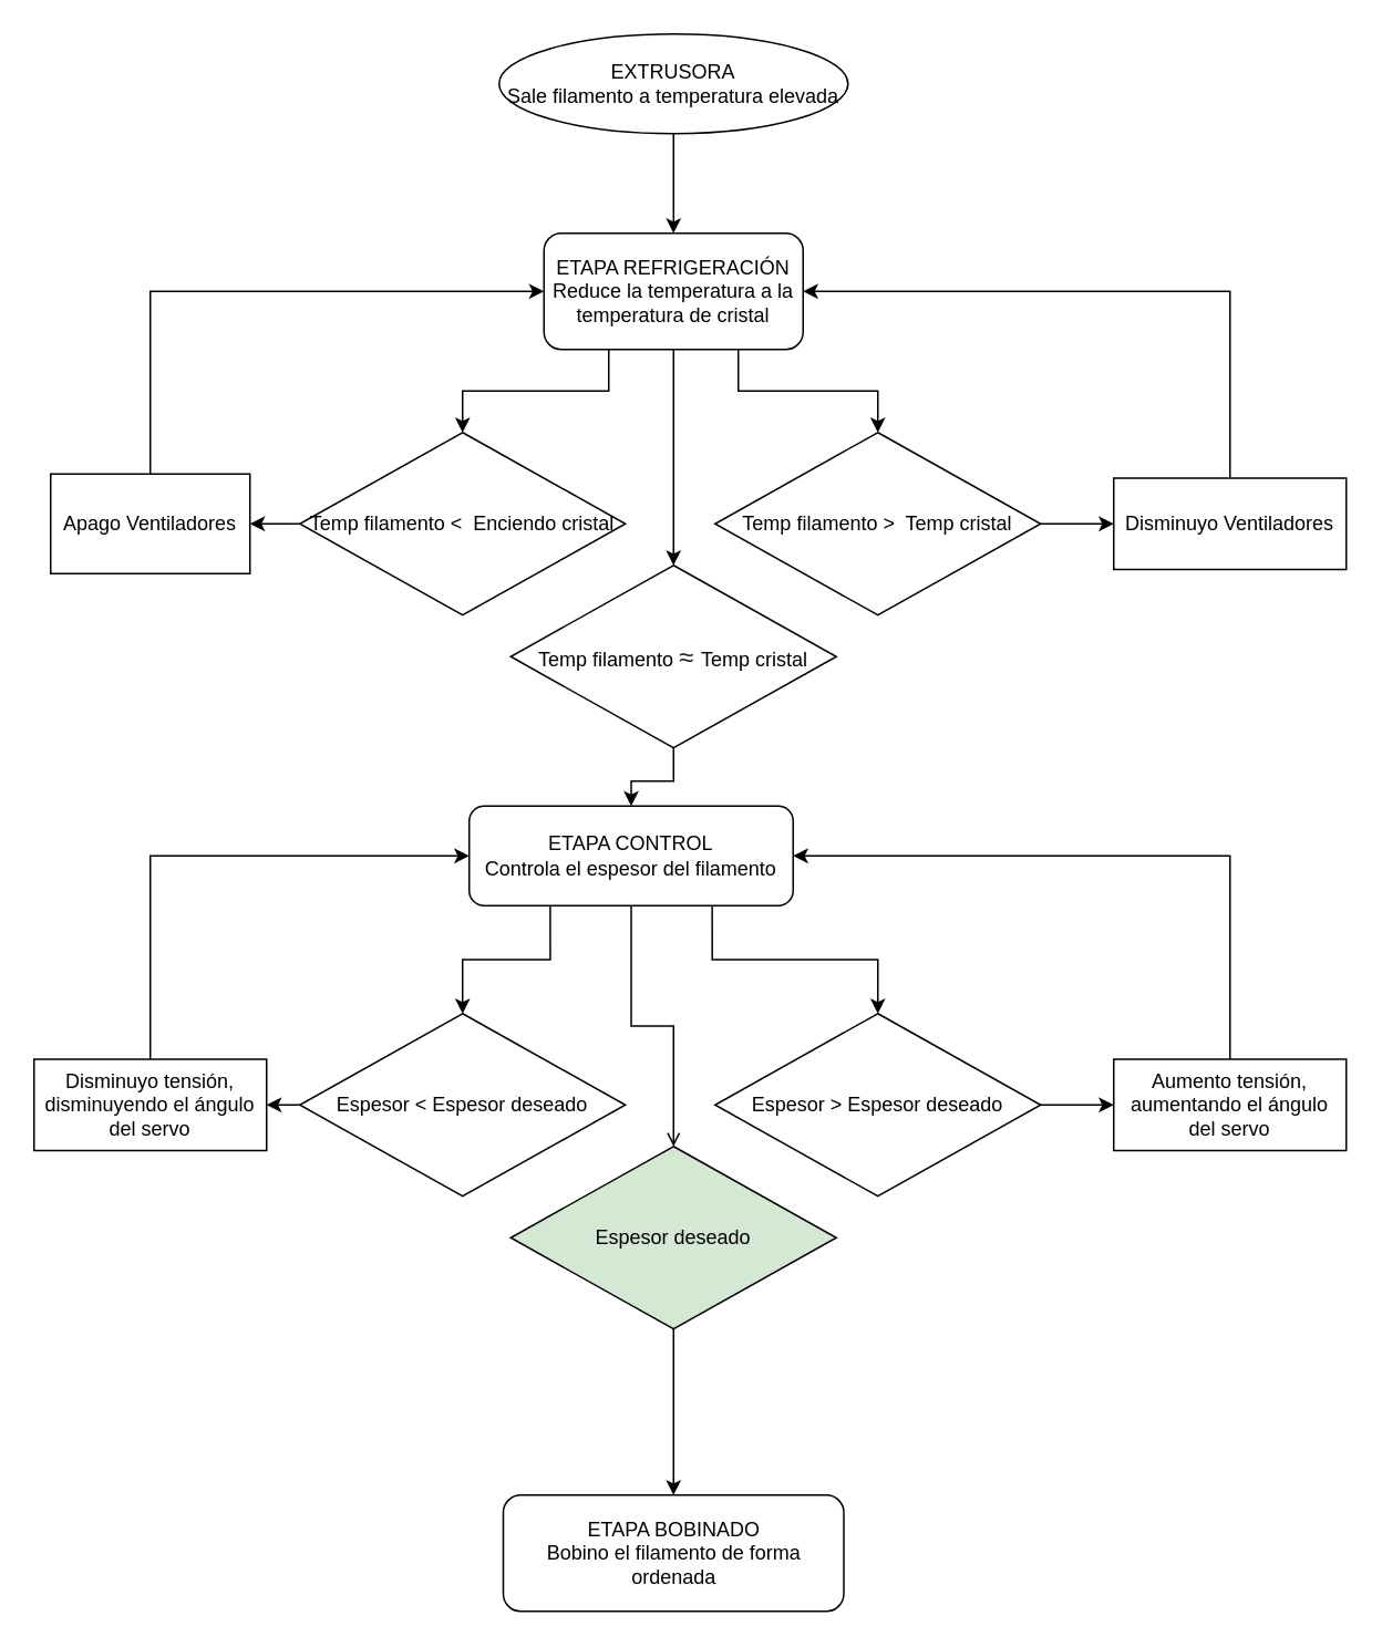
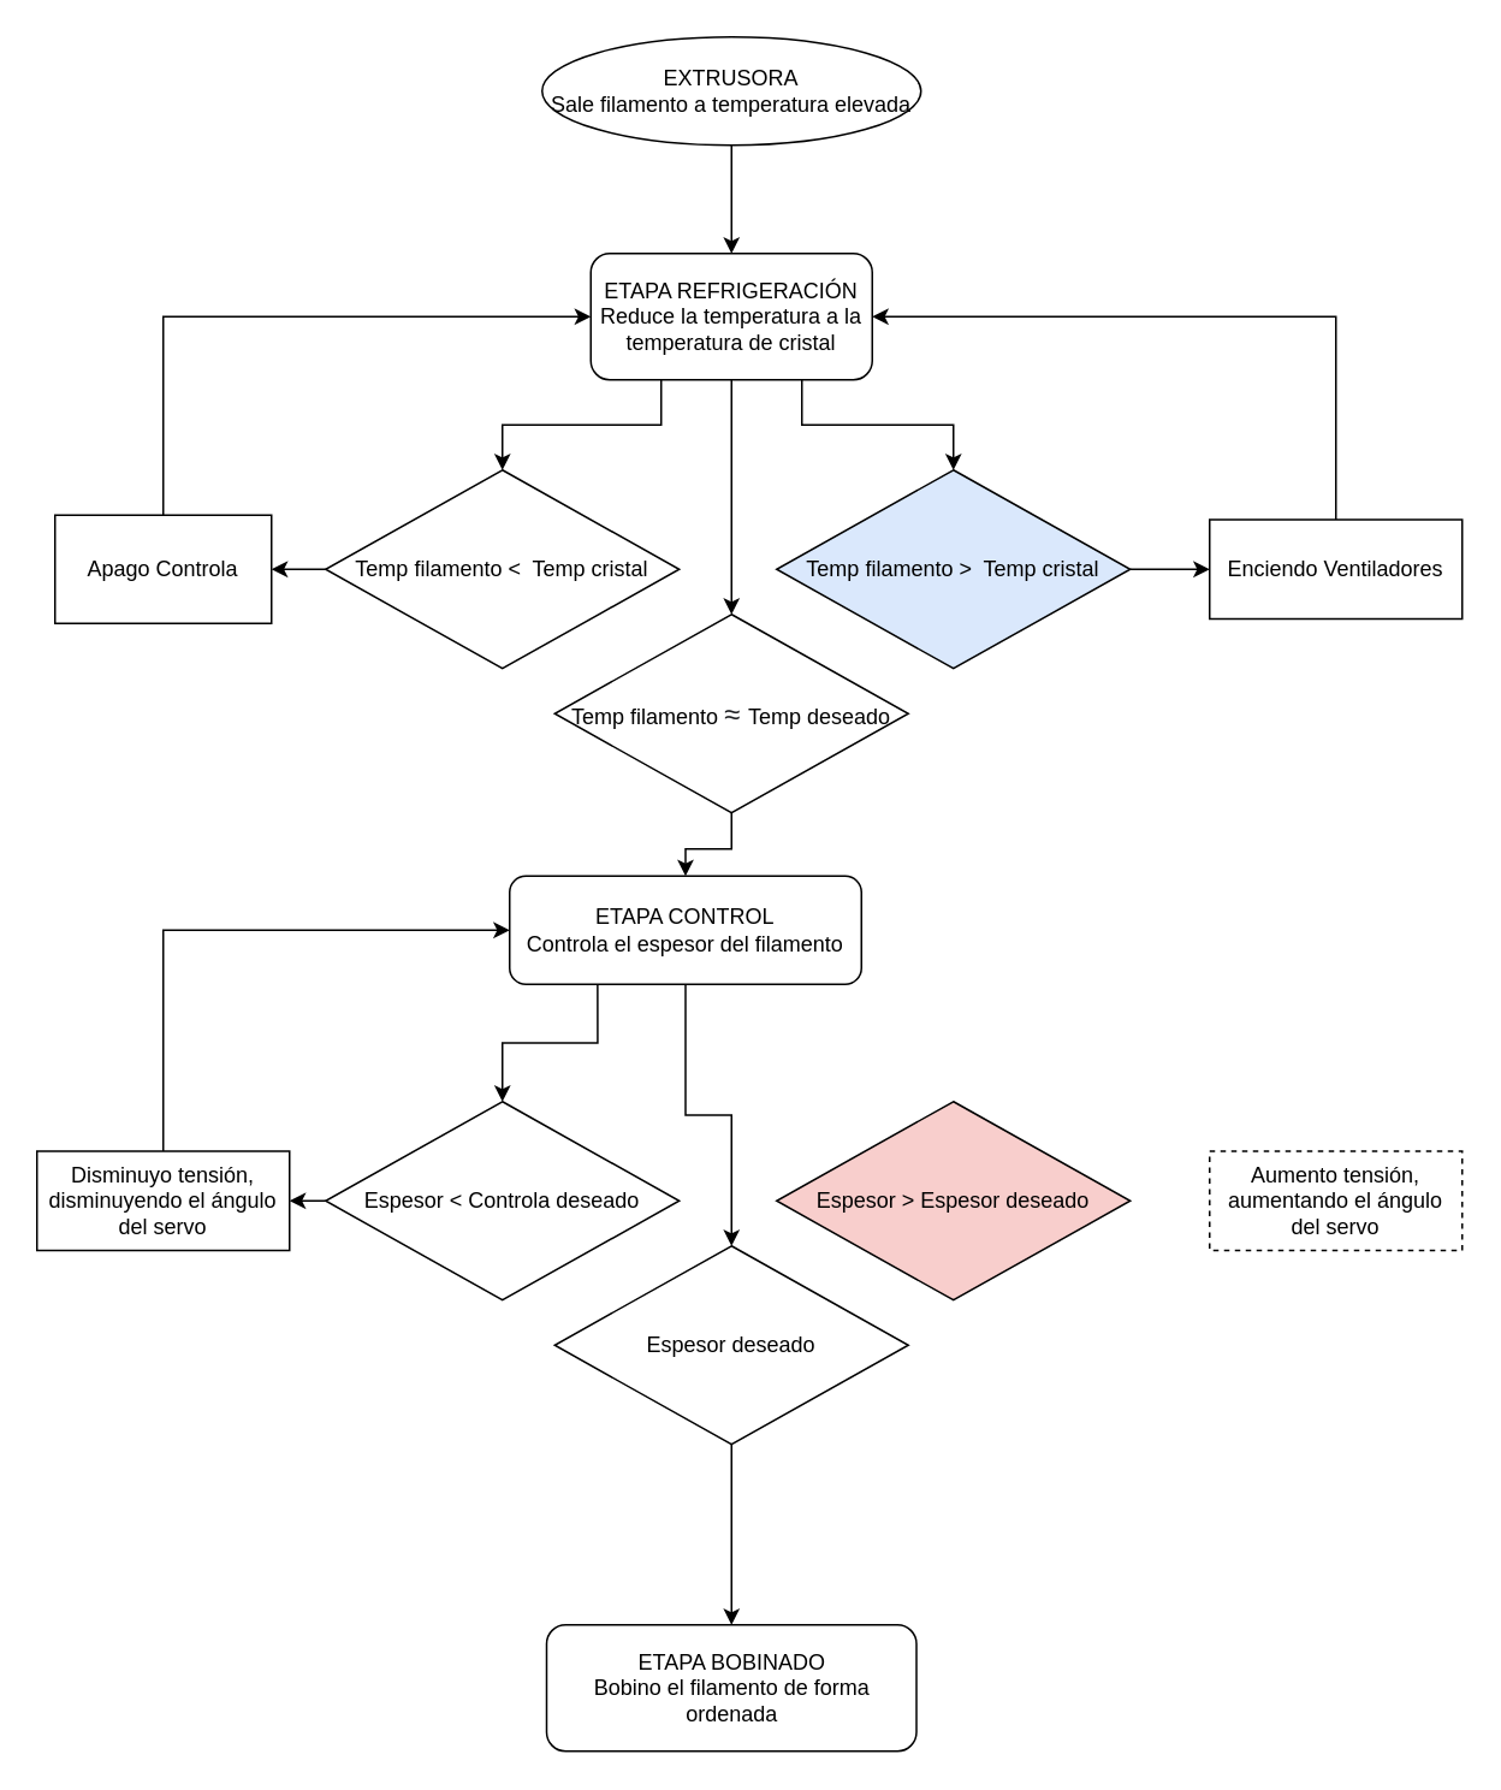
  <mxCell id="0" />
  <mxCell id="1" parent="0" />
  <mxCell id="2" style="edgeStyle=orthogonalEdgeStyle;rounded=0;orthogonalLoop=1;jettySize=auto;html=1;exitX=0.5;exitY=1;exitDx=0;exitDy=0;" edge="1" parent="1" source="3" target="7"><mxGeometry relative="1" as="geometry" /></mxCell>
  <mxCell id="3" value="EXTRUSORA&lt;br&gt;Sale filamento a temperatura elevada" style="ellipse;whiteSpace=wrap;html=1;" vertex="1" parent="1"><mxGeometry x="300" y="20" width="210" height="60" as="geometry" /></mxCell>
  <mxCell id="4" style="edgeStyle=orthogonalEdgeStyle;rounded=0;orthogonalLoop=1;jettySize=auto;html=1;exitX=0.5;exitY=1;exitDx=0;exitDy=0;entryX=0.5;entryY=0;entryDx=0;entryDy=0;" edge="1" parent="1" source="7" target="13"><mxGeometry relative="1" as="geometry" /></mxCell>
  <mxCell id="5" style="edgeStyle=orthogonalEdgeStyle;rounded=0;orthogonalLoop=1;jettySize=auto;html=1;exitX=0.25;exitY=1;exitDx=0;exitDy=0;" edge="1" parent="1" source="7" target="11"><mxGeometry relative="1" as="geometry" /></mxCell>
  <mxCell id="6" style="edgeStyle=orthogonalEdgeStyle;rounded=0;orthogonalLoop=1;jettySize=auto;html=1;exitX=0.75;exitY=1;exitDx=0;exitDy=0;entryX=0.5;entryY=0;entryDx=0;entryDy=0;" edge="1" parent="1" source="7" target="9"><mxGeometry relative="1" as="geometry" /></mxCell>
  <mxCell id="7" value="ETAPA REFRIGERACIÓN&lt;br&gt;Reduce la temperatura a la temperatura de cristal" style="rounded=1;whiteSpace=wrap;html=1;" vertex="1" parent="1"><mxGeometry x="327" y="140" width="156" height="70" as="geometry" /></mxCell>
  <mxCell id="8" style="edgeStyle=orthogonalEdgeStyle;rounded=0;orthogonalLoop=1;jettySize=auto;html=1;exitX=1;exitY=0.5;exitDx=0;exitDy=0;entryX=0;entryY=0.5;entryDx=0;entryDy=0;" edge="1" parent="1" source="9" target="19"><mxGeometry relative="1" as="geometry" /></mxCell>
- <mxCell id="9" value="Temp filamento &amp;gt;&amp;nbsp; Temp cristal" style="rhombus;whiteSpace=wrap;html=1;" vertex="1" parent="1"><mxGeometry x="430" y="260" width="196" height="110" as="geometry" /></mxCell>
+ <mxCell id="9" value="Temp filamento &amp;gt;&amp;nbsp; Temp cristal" style="rhombus;whiteSpace=wrap;html=1;fillColor=#dae8fc;" vertex="1" parent="1"><mxGeometry x="430" y="260" width="196" height="110" as="geometry" /></mxCell>
  <mxCell id="10" style="edgeStyle=orthogonalEdgeStyle;rounded=0;orthogonalLoop=1;jettySize=auto;html=1;exitX=0;exitY=0.5;exitDx=0;exitDy=0;" edge="1" parent="1" source="11" target="21"><mxGeometry relative="1" as="geometry" /></mxCell>
- <mxCell id="11" value="Temp filamento &amp;lt;&amp;nbsp; Enciendo cristal" style="rhombus;whiteSpace=wrap;html=1;" vertex="1" parent="1"><mxGeometry x="180" y="260" width="196" height="110" as="geometry" /></mxCell>
+ <mxCell id="11" value="Temp filamento &amp;lt;&amp;nbsp; Temp cristal" style="rhombus;whiteSpace=wrap;html=1;" vertex="1" parent="1"><mxGeometry x="180" y="260" width="196" height="110" as="geometry" /></mxCell>
  <mxCell id="12" style="edgeStyle=orthogonalEdgeStyle;rounded=0;orthogonalLoop=1;jettySize=auto;html=1;exitX=0.5;exitY=1;exitDx=0;exitDy=0;entryX=0.5;entryY=0;entryDx=0;entryDy=0;" edge="1" parent="1" source="13" target="17"><mxGeometry relative="1" as="geometry" /></mxCell>
- <mxCell id="13" value="Temp filamento&amp;nbsp;&lt;span style=&quot;color: rgb(32, 33, 36); font-family: arial, sans-serif; font-size: 16px; text-align: left; background-color: rgb(255, 255, 255);&quot;&gt;≈&amp;nbsp;&lt;/span&gt;Temp cristal" style="rhombus;whiteSpace=wrap;html=1;" vertex="1" parent="1"><mxGeometry x="307" y="340" width="196" height="110" as="geometry" /></mxCell>
- <mxCell id="14" style="edgeStyle=orthogonalEdgeStyle;rounded=0;orthogonalLoop=1;jettySize=auto;html=1;exitX=0.5;exitY=1;exitDx=0;exitDy=0;endArrow=open;" edge="1" parent="1" source="17" target="23"><mxGeometry relative="1" as="geometry" /></mxCell>
+ <mxCell id="13" value="Temp filamento&amp;nbsp;&lt;span style=&quot;color: rgb(32, 33, 36); font-family: arial, sans-serif; font-size: 16px; text-align: left; background-color: rgb(255, 255, 255);&quot;&gt;≈&amp;nbsp;&lt;/span&gt;Temp deseado" style="rhombus;whiteSpace=wrap;html=1;" vertex="1" parent="1"><mxGeometry x="307" y="340" width="196" height="110" as="geometry" /></mxCell>
+ <mxCell id="14" style="edgeStyle=orthogonalEdgeStyle;rounded=0;orthogonalLoop=1;jettySize=auto;html=1;exitX=0.5;exitY=1;exitDx=0;exitDy=0;" edge="1" parent="1" source="17" target="23"><mxGeometry relative="1" as="geometry" /></mxCell>
  <mxCell id="15" style="edgeStyle=orthogonalEdgeStyle;rounded=0;orthogonalLoop=1;jettySize=auto;html=1;exitX=0.25;exitY=1;exitDx=0;exitDy=0;entryX=0.5;entryY=0;entryDx=0;entryDy=0;" edge="1" parent="1" source="17" target="27"><mxGeometry relative="1" as="geometry" /></mxCell>
- <mxCell id="16" style="edgeStyle=orthogonalEdgeStyle;rounded=0;orthogonalLoop=1;jettySize=auto;html=1;exitX=0.75;exitY=1;exitDx=0;exitDy=0;entryX=0.5;entryY=0;entryDx=0;entryDy=0;" edge="1" parent="1" source="17" target="25"><mxGeometry relative="1" as="geometry" /></mxCell>
  <mxCell id="17" value="ETAPA CONTROL&lt;br&gt;Controla el espesor del filamento" style="rounded=1;whiteSpace=wrap;html=1;" vertex="1" parent="1"><mxGeometry x="282" y="485" width="195" height="60" as="geometry" /></mxCell>
  <mxCell id="18" style="edgeStyle=orthogonalEdgeStyle;rounded=0;orthogonalLoop=1;jettySize=auto;html=1;exitX=0.5;exitY=0;exitDx=0;exitDy=0;entryX=1;entryY=0.5;entryDx=0;entryDy=0;" edge="1" parent="1" source="19" target="7"><mxGeometry relative="1" as="geometry" /></mxCell>
- <mxCell id="19" value="Disminuyo Ventiladores" style="rounded=0;whiteSpace=wrap;html=1;" vertex="1" parent="1"><mxGeometry x="670" y="287.5" width="140" height="55" as="geometry" /></mxCell>
+ <mxCell id="19" value="Enciendo Ventiladores" style="rounded=0;whiteSpace=wrap;html=1;" vertex="1" parent="1"><mxGeometry x="670" y="287.5" width="140" height="55" as="geometry" /></mxCell>
  <mxCell id="20" style="edgeStyle=orthogonalEdgeStyle;rounded=0;orthogonalLoop=1;jettySize=auto;html=1;exitX=0.5;exitY=0;exitDx=0;exitDy=0;entryX=0;entryY=0.5;entryDx=0;entryDy=0;" edge="1" parent="1" source="21" target="7"><mxGeometry relative="1" as="geometry" /></mxCell>
- <mxCell id="21" value="Apago Ventiladores" style="rounded=0;whiteSpace=wrap;html=1;" vertex="1" parent="1"><mxGeometry x="30" y="285" width="120" height="60" as="geometry" /></mxCell>
+ <mxCell id="21" value="Apago Controla" style="rounded=0;whiteSpace=wrap;html=1;" vertex="1" parent="1"><mxGeometry x="30" y="285" width="120" height="60" as="geometry" /></mxCell>
  <mxCell id="22" style="edgeStyle=orthogonalEdgeStyle;rounded=0;orthogonalLoop=1;jettySize=auto;html=1;exitX=0.5;exitY=1;exitDx=0;exitDy=0;" edge="1" parent="1" source="23" target="32"><mxGeometry relative="1" as="geometry" /></mxCell>
- <mxCell id="23" value="Espesor deseado" style="rhombus;whiteSpace=wrap;html=1;fillColor=#d5e8d4;" vertex="1" parent="1"><mxGeometry x="307" y="690" width="196" height="110" as="geometry" /></mxCell>
- <mxCell id="24" style="edgeStyle=orthogonalEdgeStyle;rounded=0;orthogonalLoop=1;jettySize=auto;html=1;exitX=1;exitY=0.5;exitDx=0;exitDy=0;entryX=0;entryY=0.5;entryDx=0;entryDy=0;" edge="1" parent="1" source="25" target="29"><mxGeometry relative="1" as="geometry" /></mxCell>
- <mxCell id="25" value="Espesor &amp;gt; Espesor deseado" style="rhombus;whiteSpace=wrap;html=1;" vertex="1" parent="1"><mxGeometry x="430" y="610" width="196" height="110" as="geometry" /></mxCell>
+ <mxCell id="23" value="Espesor deseado" style="rhombus;whiteSpace=wrap;html=1;" vertex="1" parent="1"><mxGeometry x="307" y="690" width="196" height="110" as="geometry" /></mxCell>
+ <mxCell id="25" value="Espesor &amp;gt; Espesor deseado" style="rhombus;whiteSpace=wrap;html=1;fillColor=#f8cecc;" vertex="1" parent="1"><mxGeometry x="430" y="610" width="196" height="110" as="geometry" /></mxCell>
  <mxCell id="26" style="edgeStyle=orthogonalEdgeStyle;rounded=0;orthogonalLoop=1;jettySize=auto;html=1;exitX=0;exitY=0.5;exitDx=0;exitDy=0;entryX=1;entryY=0.5;entryDx=0;entryDy=0;" edge="1" parent="1" source="27" target="31"><mxGeometry relative="1" as="geometry" /></mxCell>
- <mxCell id="27" value="Espesor &amp;lt; Espesor deseado" style="rhombus;whiteSpace=wrap;html=1;" vertex="1" parent="1"><mxGeometry x="180" y="610" width="196" height="110" as="geometry" /></mxCell>
- <mxCell id="28" style="edgeStyle=orthogonalEdgeStyle;rounded=0;orthogonalLoop=1;jettySize=auto;html=1;exitX=0.5;exitY=0;exitDx=0;exitDy=0;entryX=1;entryY=0.5;entryDx=0;entryDy=0;" edge="1" parent="1" source="29" target="17"><mxGeometry relative="1" as="geometry" /></mxCell>
- <mxCell id="29" value="Aumento tensión, aumentando el ángulo del servo" style="rounded=0;whiteSpace=wrap;html=1;" vertex="1" parent="1"><mxGeometry x="670" y="637.5" width="140" height="55" as="geometry" /></mxCell>
+ <mxCell id="27" value="Espesor &amp;lt; Controla deseado" style="rhombus;whiteSpace=wrap;html=1;" vertex="1" parent="1"><mxGeometry x="180" y="610" width="196" height="110" as="geometry" /></mxCell>
+ <mxCell id="29" value="Aumento tensión, aumentando el ángulo del servo" style="rounded=0;whiteSpace=wrap;html=1;dashed=1;" vertex="1" parent="1"><mxGeometry x="670" y="637.5" width="140" height="55" as="geometry" /></mxCell>
  <mxCell id="30" style="edgeStyle=orthogonalEdgeStyle;rounded=0;orthogonalLoop=1;jettySize=auto;html=1;exitX=0.5;exitY=0;exitDx=0;exitDy=0;entryX=0;entryY=0.5;entryDx=0;entryDy=0;" edge="1" parent="1" source="31" target="17"><mxGeometry relative="1" as="geometry" /></mxCell>
  <mxCell id="31" value="Disminuyo tensión, disminuyendo el ángulo del servo" style="rounded=0;whiteSpace=wrap;html=1;" vertex="1" parent="1"><mxGeometry x="20" y="637.5" width="140" height="55" as="geometry" /></mxCell>
  <mxCell id="32" value="ETAPA BOBINADO&lt;br&gt;Bobino el filamento de forma ordenada" style="rounded=1;whiteSpace=wrap;html=1;" vertex="1" parent="1"><mxGeometry x="302.5" y="900" width="205" height="70" as="geometry" /></mxCell>
